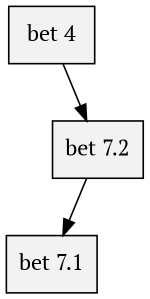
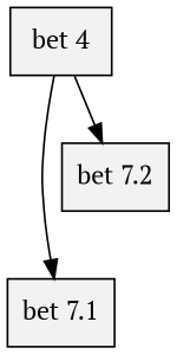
  digraph {
    fontname="PT Serif"
    node [fillcolor=gray95 fontname="PT Serif" shape=box style=filled]
    edge [fontname="PT Serif"]
    n1 [label="bet 4"]
    n2 [label="bet 7.1"]
    n3 [label="bet 7.2"]
-   n3 -> n2
+   n1 -> n2
    n1 -> n3
  }
